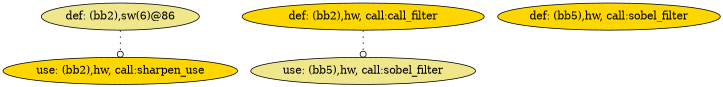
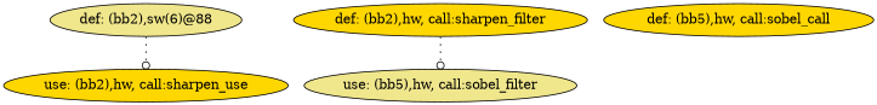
  digraph {
    node [fillcolor=gold style=filled]
    edge [arrowhead=odot style=dotted]
-   n1 [fillcolor=khaki label="def: (bb2),sw(6)@86"]
+   n1 [fillcolor=khaki label="def: (bb2),sw(6)@88"]
    n2 [label="use: (bb2),hw, call:sharpen_use"]
-   n3 [label="def: (bb2),hw, call:call_filter"]
+   n3 [label="def: (bb2),hw, call:sharpen_filter"]
    n4 [fillcolor=khaki label="use: (bb5),hw, call:sobel_filter"]
-   n5 [label="def: (bb5),hw, call:sobel_filter"]
+   n5 [label="def: (bb5),hw, call:sobel_call"]
    n1 -> n2
    n3 -> n4
  }
